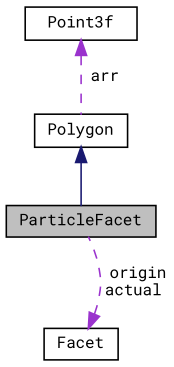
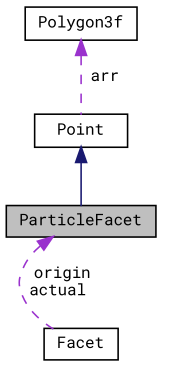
  digraph {
    fontname="Roboto Mono"
    node [color=black fillcolor=white fontname="Roboto Mono" fontsize=10 shape=record style=filled]
    edge [color=darkorchid3 dir=back fontname="Roboto Mono" fontsize=10 labelfontname=Helvetica labelfontsize=10 style=dashed]
    n1 [fillcolor=grey75 fontcolor=black height=0.2 label=ParticleFacet width=0.4]
    n2 [height=0.2 label=Facet width=0.4]
-   n3 [height=0.2 label=Polygon width=0.4]
-   n4 [height=0.2 label=Point3f width=0.4]
-   n2 -> n1 [label=" origin\nactual"]
+   n3 [height=0.2 label=Point width=0.4]
+   n4 [height=0.2 label=Polygon3f width=0.4]
+   n1 -> n2 [label=" origin\nactual"]
    n3 -> n1 [color=midnightblue style=solid]
    n4 -> n3 [label=" arr"]
  }
